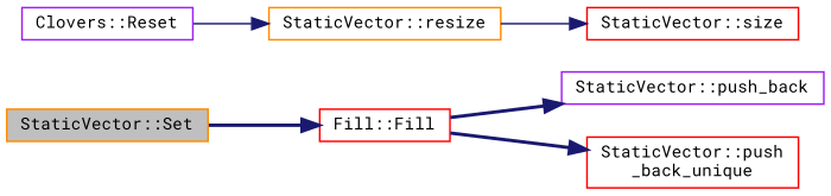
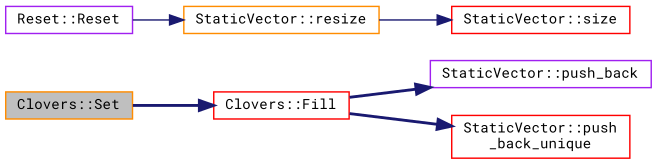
  digraph {
    fontname="Roboto Mono"
    rankdir=LR
    node [color=red fillcolor=white fontname="Roboto Mono" fontsize=10 shape=record style=filled]
    edge [color=midnightblue fontname="Roboto Mono" fontsize=10 labelfontname=Helvetica labelfontsize=10 style=bold]
-   n1 [color=darkorange fillcolor=grey75 fontcolor=black height=0.2 label="StaticVector::Set" width=0.4]
-   n2 [height=0.2 label="Fill::Fill" width=0.4]
+   n1 [color=darkorange fillcolor=grey75 fontcolor=black height=0.2 label="Clovers::Set" width=0.4]
+   n2 [height=0.2 label="Clovers::Fill" width=0.4]
    n3 [color=purple height=0.2 label="StaticVector::push_back" width=0.4]
    n4 [height=0.2 label="StaticVector::push\l_back_unique" width=0.4]
-   n5 [color=purple height=0.2 label="Clovers::Reset" width=0.4]
+   n5 [color=purple height=0.2 label="Reset::Reset" width=0.4]
    n6 [color=darkorange height=0.2 label="StaticVector::resize" width=0.4]
    n7 [height=0.2 label="StaticVector::size" width=0.4]
    n1 -> n2
    n2 -> n3
    n2 -> n4
    n5 -> n6 [style=solid]
    n6 -> n7 [style=solid]
  }
